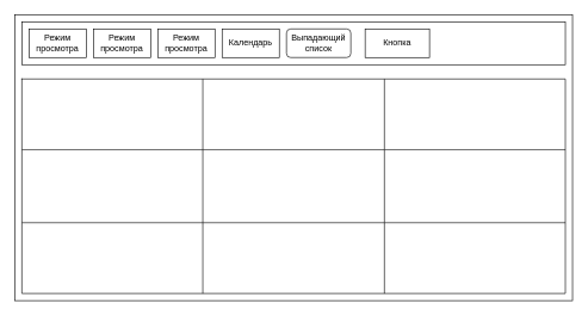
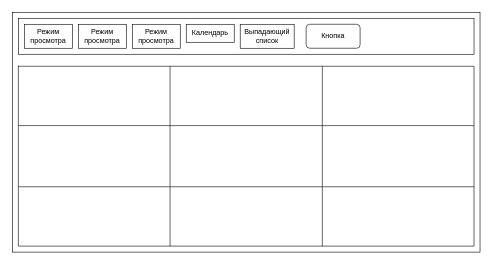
  <mxCell id="0" />
  <mxCell id="1" parent="0" />
  <mxCell id="2" value="" style="rounded=0;whiteSpace=wrap;html=1;" vertex="1" parent="1"><mxGeometry x="20" width="780" height="400" as="geometry" y="20" /></mxCell>
  <mxCell id="3" value="" style="shape=table;html=1;whiteSpace=wrap;startSize=0;container=1;collapsible=0;childLayout=tableLayout;" vertex="1" parent="1"><mxGeometry x="30" y="110" width="760" height="300" as="geometry" /></mxCell>
  <mxCell id="4" value="" style="shape=partialRectangle;html=1;whiteSpace=wrap;collapsible=0;dropTarget=0;pointerEvents=0;fillColor=none;top=0;left=0;bottom=0;right=0;points=[[0,0.5],[1,0.5]];portConstraint=eastwest;" vertex="1" parent="3"><mxGeometry width="760" height="99" as="geometry" /></mxCell>
  <mxCell id="5" value="" style="shape=partialRectangle;html=1;whiteSpace=wrap;connectable=0;fillColor=none;top=0;left=0;bottom=0;right=0;overflow=hidden;" vertex="1" parent="4"><mxGeometry width="253" height="99" as="geometry" /></mxCell>
  <mxCell id="6" value="" style="shape=partialRectangle;html=1;whiteSpace=wrap;connectable=0;fillColor=none;top=0;left=0;bottom=0;right=0;overflow=hidden;" vertex="1" parent="4"><mxGeometry x="253" width="254" height="99" as="geometry" /></mxCell>
  <mxCell id="7" value="" style="shape=partialRectangle;html=1;whiteSpace=wrap;connectable=0;fillColor=none;top=0;left=0;bottom=0;right=0;overflow=hidden;" vertex="1" parent="4"><mxGeometry x="507" width="253" height="99" as="geometry" /></mxCell>
  <mxCell id="8" value="" style="shape=partialRectangle;html=1;whiteSpace=wrap;collapsible=0;dropTarget=0;pointerEvents=0;fillColor=none;top=0;left=0;bottom=0;right=0;points=[[0,0.5],[1,0.5]];portConstraint=eastwest;" vertex="1" parent="3"><mxGeometry y="99" width="760" height="102" as="geometry" /></mxCell>
  <mxCell id="9" value="" style="shape=partialRectangle;html=1;whiteSpace=wrap;connectable=0;fillColor=none;top=0;left=0;bottom=0;right=0;overflow=hidden;" vertex="1" parent="8"><mxGeometry width="253" height="102" as="geometry" /></mxCell>
  <mxCell id="10" value="" style="shape=partialRectangle;html=1;whiteSpace=wrap;connectable=0;fillColor=none;top=0;left=0;bottom=0;right=0;overflow=hidden;" vertex="1" parent="8"><mxGeometry x="253" width="254" height="102" as="geometry" /></mxCell>
  <mxCell id="11" value="" style="shape=partialRectangle;html=1;whiteSpace=wrap;connectable=0;fillColor=none;top=0;left=0;bottom=0;right=0;overflow=hidden;" vertex="1" parent="8"><mxGeometry x="507" width="253" height="102" as="geometry" /></mxCell>
  <mxCell id="12" value="" style="shape=partialRectangle;html=1;whiteSpace=wrap;collapsible=0;dropTarget=0;pointerEvents=0;fillColor=none;top=0;left=0;bottom=0;right=0;points=[[0,0.5],[1,0.5]];portConstraint=eastwest;" vertex="1" parent="3"><mxGeometry y="201" width="760" height="99" as="geometry" /></mxCell>
  <mxCell id="13" value="" style="shape=partialRectangle;html=1;whiteSpace=wrap;connectable=0;fillColor=none;top=0;left=0;bottom=0;right=0;overflow=hidden;" vertex="1" parent="12"><mxGeometry width="253" height="99" as="geometry" /></mxCell>
  <mxCell id="14" value="" style="shape=partialRectangle;html=1;whiteSpace=wrap;connectable=0;fillColor=none;top=0;left=0;bottom=0;right=0;overflow=hidden;" vertex="1" parent="12"><mxGeometry x="253" width="254" height="99" as="geometry" /></mxCell>
  <mxCell id="15" value="" style="shape=partialRectangle;html=1;whiteSpace=wrap;connectable=0;fillColor=none;top=0;left=0;bottom=0;right=0;overflow=hidden;" vertex="1" parent="12"><mxGeometry x="507" width="253" height="99" as="geometry" /></mxCell>
  <mxCell id="16" value="" style="rounded=0;whiteSpace=wrap;html=1;" vertex="1" parent="1"><mxGeometry x="30" y="30" width="760" height="60" as="geometry" /></mxCell>
- <mxCell id="17" value="Кнопка" style="rounded=0;whiteSpace=wrap;html=1;" vertex="1" parent="1"><mxGeometry x="510" y="40" width="90" height="40" as="geometry" /></mxCell>
+ <mxCell id="17" value="Кнопка" style="whiteSpace=wrap;html=1;rounded=1;" vertex="1" parent="1"><mxGeometry x="510" y="40" width="90" height="40" as="geometry" /></mxCell>
  <mxCell id="18" value="Режим просмотра" style="rounded=0;whiteSpace=wrap;html=1;" vertex="1" parent="1"><mxGeometry x="40" y="40" width="80" height="40" as="geometry" /></mxCell>
  <mxCell id="19" value="&lt;span&gt;Режим просмотра&lt;/span&gt;" style="rounded=0;whiteSpace=wrap;html=1;" vertex="1" parent="1"><mxGeometry x="130" y="40" width="80" height="40" as="geometry" /></mxCell>
  <mxCell id="20" value="&lt;span&gt;Режим просмотра&lt;/span&gt;" style="rounded=0;whiteSpace=wrap;html=1;" vertex="1" parent="1"><mxGeometry x="220" y="40" width="80" height="40" as="geometry" /></mxCell>
- <mxCell id="21" value="Календарь" style="rounded=0;whiteSpace=wrap;html=1;" vertex="1" parent="1"><mxGeometry x="310" y="40" width="80" height="40" as="geometry" /></mxCell>
- <mxCell id="22" value="Выпадающий список" style="whiteSpace=wrap;html=1;rounded=1;" vertex="1" parent="1"><mxGeometry x="400" y="40" width="90" height="40" as="geometry" /></mxCell>
+ <mxCell id="21" value="Календарь" style="rounded=0;whiteSpace=wrap;html=1;" vertex="1" parent="1"><mxGeometry x="310" y="40" width="80" height="30" as="geometry" /></mxCell>
+ <mxCell id="22" value="Выпадающий список" style="rounded=0;whiteSpace=wrap;html=1;" vertex="1" parent="1"><mxGeometry x="400" y="40" width="90" height="40" as="geometry" /></mxCell>
